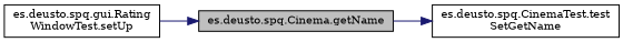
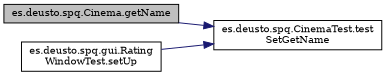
  digraph {
    fontname="DejaVu Serif"
    rankdir=RL
    node [color=black fillcolor=white fontname="DejaVu Serif" fontsize=10 shape=record style=filled]
    edge [color=midnightblue dir=back fontname="DejaVu Serif" fontsize=10 labelfontname=Helvetica labelfontsize=10 style=solid]
    n1 [fillcolor=grey75 fontcolor=black height=0.2 label="es.deusto.spq.Cinema.getName" width=0.4]
    n2 [height=0.2 label="es.deusto.spq.gui.Rating\lWindowTest.setUp" width=0.4]
    n3 [height=0.2 label="es.deusto.spq.CinemaTest.test\lSetGetName" width=0.4]
-   n1 -> n2
+   n3 -> n2
    n3 -> n1
  }
